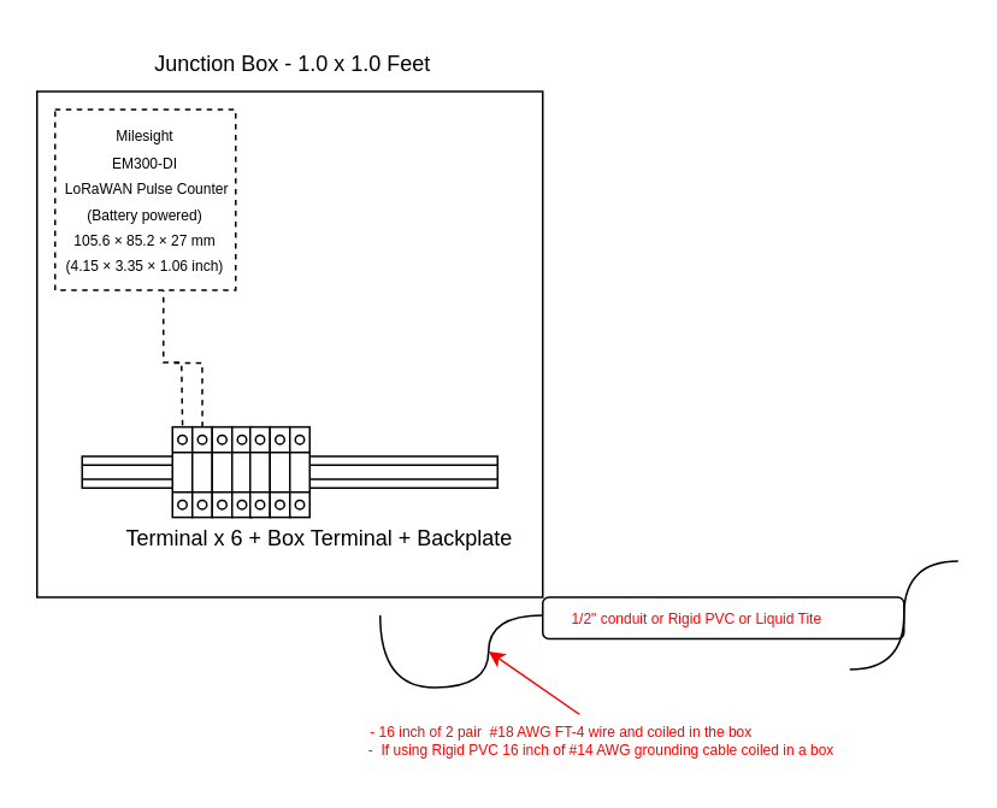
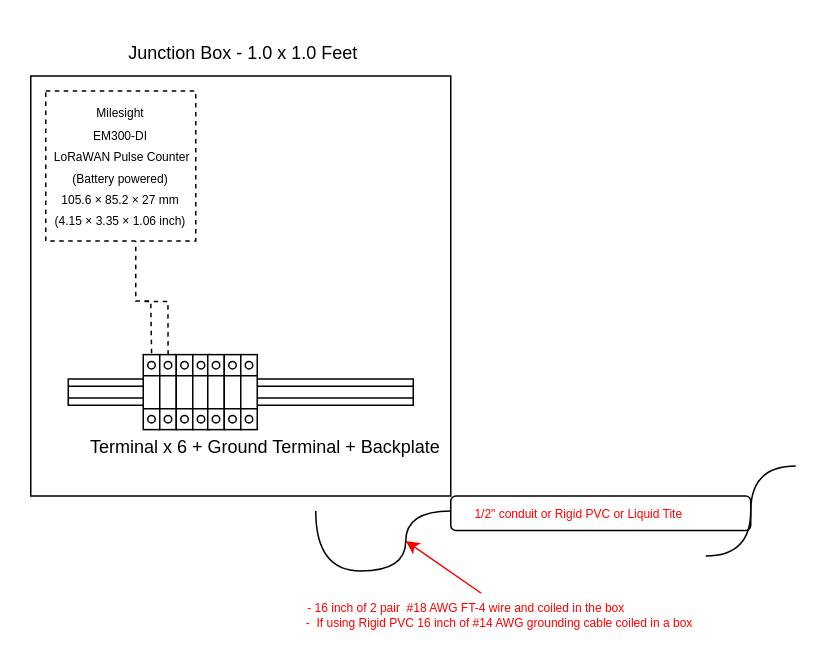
  <mxCell id="0" />
  <mxCell id="1" parent="0" />
- <mxCell id="2" value="&lt;br&gt;&lt;br&gt;&lt;br&gt;&lt;br&gt;&lt;br&gt;&lt;br&gt;&lt;br&gt;&lt;br&gt;&lt;br&gt;&lt;br&gt;&lt;br&gt;&lt;br&gt;&lt;br&gt;&lt;br&gt;&lt;br&gt;&amp;nbsp; &amp;nbsp; &amp;nbsp; &amp;nbsp; &amp;nbsp; Terminal x 6 + Box Terminal + Backplate" style="whiteSpace=wrap;html=1;aspect=fixed;" parent="1" vertex="1"><mxGeometry x="20" y="50" width="280" height="280" as="geometry" /></mxCell>
+ <mxCell id="2" value="&lt;br&gt;&lt;br&gt;&lt;br&gt;&lt;br&gt;&lt;br&gt;&lt;br&gt;&lt;br&gt;&lt;br&gt;&lt;br&gt;&lt;br&gt;&lt;br&gt;&lt;br&gt;&lt;br&gt;&lt;br&gt;&lt;br&gt;&amp;nbsp; &amp;nbsp; &amp;nbsp; &amp;nbsp; &amp;nbsp; Terminal x 6 + Ground Terminal + Backplate" style="whiteSpace=wrap;html=1;aspect=fixed;" parent="1" vertex="1"><mxGeometry x="20" y="50" width="280" height="280" as="geometry" /></mxCell>
  <mxCell id="3" value="" style="verticalLabelPosition=bottom;dashed=0;shadow=0;html=1;align=center;verticalAlign=top;shape=mxgraph.cabinets.din_rail;" parent="1" vertex="1"><mxGeometry x="45" y="252" width="230" height="17.5" as="geometry" /></mxCell>
  <mxCell id="4" value="&lt;font style=&quot;font-size: 8px;&quot;&gt;Milesight &lt;br&gt;EM300-DI&lt;br&gt;&amp;nbsp;LoRaWAN Pulse Counter (Battery powered)&lt;br&gt;105.6 × 85.2 × 27 mm (4.15 × 3.35 × 1.06 inch)&lt;br&gt;&lt;/font&gt;" style="whiteSpace=wrap;html=1;aspect=fixed;dashed=1;align=center;" parent="1" vertex="1"><mxGeometry x="30" y="60" width="100" height="100" as="geometry" /></mxCell>
  <mxCell id="5" value="" style="endArrow=none;html=1;rounded=0;exitX=0.505;exitY=-0.019;exitDx=0;exitDy=0;exitPerimeter=0;dashed=1;" parent="1" source="9" edge="1"><mxGeometry width="50" height="50" relative="1" as="geometry"><mxPoint x="100.38" y="238.25" as="sourcePoint" /><mxPoint x="90" y="160" as="targetPoint" /><Array as="points"><mxPoint x="100" y="200" /><mxPoint x="90" y="200" /></Array></mxGeometry></mxCell>
  <mxCell id="6" value="" style="endArrow=none;html=1;rounded=0;dashed=1;exitX=0.646;exitY=-0.01;exitDx=0;exitDy=0;exitPerimeter=0;" parent="1" edge="1"><mxGeometry width="50" height="50" relative="1" as="geometry"><mxPoint x="111.556" y="235.75" as="sourcePoint" /><mxPoint x="93.45" y="200.25" as="targetPoint" /><Array as="points"><mxPoint x="111.45" y="200.25" /></Array></mxGeometry></mxCell>
  <mxCell id="7" value="Junction Box - 1.0 x 1.0 Feet&amp;nbsp;" style="text;html=1;align=center;verticalAlign=middle;resizable=0;points=[];autosize=1;strokeColor=none;fillColor=none;rotation=0;" parent="1" vertex="1"><mxGeometry x="73" y="20" width="180" height="30" as="geometry" /></mxCell>
  <mxCell id="8" value="" style="endArrow=classic;html=1;rounded=0;fontColor=#FB0909;strokeColor=#f90101;exitX=0.532;exitY=0;exitDx=0;exitDy=0;exitPerimeter=0;" parent="1" edge="1" source="20"><mxGeometry width="50" height="50" relative="1" as="geometry"><mxPoint x="300" y="374" as="sourcePoint" /><mxPoint x="270" y="360" as="targetPoint" /></mxGeometry></mxCell>
  <mxCell id="9" value="" style="verticalLabelPosition=bottom;dashed=0;shadow=0;html=1;align=center;verticalAlign=top;shape=mxgraph.cabinets.terminal_40mm2;" vertex="1" parent="1"><mxGeometry x="95" y="235.75" width="11" height="50" as="geometry" /></mxCell>
  <mxCell id="10" value="" style="verticalLabelPosition=bottom;dashed=0;shadow=0;html=1;align=center;verticalAlign=top;shape=mxgraph.cabinets.terminal_40mm2;" vertex="1" parent="1"><mxGeometry x="106" y="235.75" width="11" height="50" as="geometry" /></mxCell>
  <mxCell id="11" value="" style="verticalLabelPosition=bottom;dashed=0;shadow=0;html=1;align=center;verticalAlign=top;shape=mxgraph.cabinets.terminal_40mm2;" vertex="1" parent="1"><mxGeometry x="117" y="235.75" width="11" height="50" as="geometry" /></mxCell>
  <mxCell id="12" value="" style="verticalLabelPosition=bottom;dashed=0;shadow=0;html=1;align=center;verticalAlign=top;shape=mxgraph.cabinets.terminal_40mm2;" vertex="1" parent="1"><mxGeometry x="128" y="235.75" width="11" height="50" as="geometry" /></mxCell>
  <mxCell id="13" value="" style="verticalLabelPosition=bottom;dashed=0;shadow=0;html=1;align=center;verticalAlign=top;shape=mxgraph.cabinets.terminal_40mm2;" vertex="1" parent="1"><mxGeometry x="138" y="235.75" width="11" height="50" as="geometry" /></mxCell>
  <mxCell id="14" value="" style="verticalLabelPosition=bottom;dashed=0;shadow=0;html=1;align=center;verticalAlign=top;shape=mxgraph.cabinets.terminal_40mm2;" vertex="1" parent="1"><mxGeometry x="149" y="235.75" width="11" height="50" as="geometry" /></mxCell>
  <mxCell id="15" value="" style="verticalLabelPosition=bottom;dashed=0;shadow=0;html=1;align=center;verticalAlign=top;shape=mxgraph.cabinets.terminal_40mm2;labelBackgroundColor=#80F20C;" vertex="1" parent="1"><mxGeometry x="160" y="235.75" width="11" height="50" as="geometry" /></mxCell>
  <mxCell id="16" value="" style="rounded=1;whiteSpace=wrap;html=1;" vertex="1" parent="1"><mxGeometry x="300" y="330" width="200" height="23" as="geometry" /></mxCell>
  <mxCell id="17" value="" style="endArrow=none;html=1;rounded=0;edgeStyle=orthogonalEdgeStyle;curved=1;" edge="1" parent="1"><mxGeometry width="50" height="50" relative="1" as="geometry"><mxPoint x="470" y="370" as="sourcePoint" /><mxPoint x="530" y="310" as="targetPoint" /><Array as="points"><mxPoint x="500" y="370" /><mxPoint x="500" y="310" /></Array></mxGeometry></mxCell>
  <mxCell id="18" value="1/2&quot; conduit or Rigid PVC or Liquid Tite" style="text;html=1;align=center;verticalAlign=middle;resizable=0;points=[];autosize=1;strokeColor=none;fillColor=default;fontSize=8;fontColor=#ff0000;strokeWidth=0;" vertex="1" parent="1"><mxGeometry x="305" y="332" width="160" height="20" as="geometry" /></mxCell>
  <mxCell id="19" value="" style="endArrow=none;html=1;rounded=0;edgeStyle=orthogonalEdgeStyle;curved=1;" edge="1" parent="1"><mxGeometry width="50" height="50" relative="1" as="geometry"><mxPoint x="210" y="340" as="sourcePoint" /><mxPoint x="300" y="340" as="targetPoint" /><Array as="points"><mxPoint x="210" y="380" /><mxPoint x="270" y="380" /><mxPoint x="270" y="340" /></Array></mxGeometry></mxCell>
  <mxCell id="20" value="- 16 inch of 2 pair&amp;nbsp; #18 AWG FT-4 wire and coiled in the box&lt;br&gt;&amp;nbsp; &amp;nbsp; &amp;nbsp; &amp;nbsp; &amp;nbsp; &amp;nbsp; &amp;nbsp; &amp;nbsp; &amp;nbsp; &amp;nbsp; &amp;nbsp;-&amp;nbsp; If using Rigid PVC 16 inch of #14 AWG grounding cable coiled in a box&amp;nbsp;&lt;br&gt;" style="text;html=1;align=center;verticalAlign=middle;resizable=0;points=[];autosize=1;strokeColor=none;fillColor=default;fontSize=8;fontColor=#ff0000;" vertex="1" parent="1"><mxGeometry x="145" y="395" width="330" height="30" as="geometry" /></mxCell>
